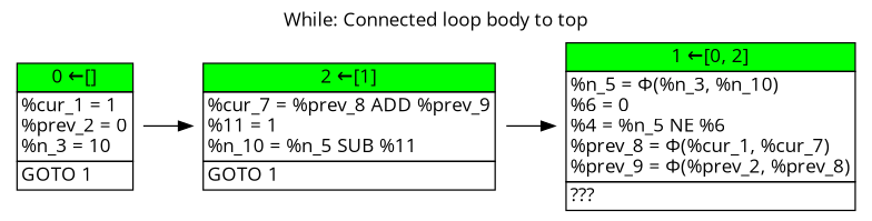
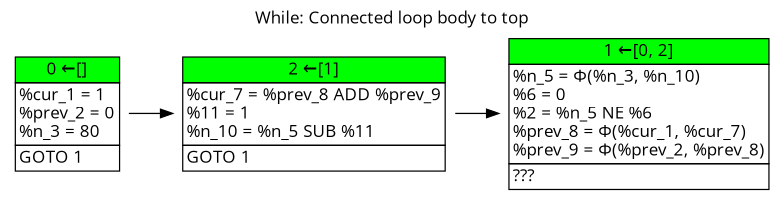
  digraph {
    fontname="Open Sans"
    label="While: Connected loop body to top"
    labelloc=t
    rankdir=LR
    node [fontname="Open Sans" shape=none]
    edge [fontname="Open Sans"]
-   n1 [label=<<table border="0" cellborder="1" cellspacing="0"><tr><td bgcolor="green" align="center" colspan="1">0 ←[]</td></tr><tr><td align="left" balign="left">%cur_1 = 1<br/>%prev_2 = 0<br/>%n_3 = 10<br/></td></tr><tr><td align="left">GOTO 1</td></tr></table>>]
+   n1 [label=<<table border="0" cellborder="1" cellspacing="0"><tr><td bgcolor="green" align="center" colspan="1">0 ←[]</td></tr><tr><td align="left" balign="left">%cur_1 = 1<br/>%prev_2 = 0<br/>%n_3 = 80<br/></td></tr><tr><td align="left">GOTO 1</td></tr></table>>]
    n2 [label=<<table border="0" cellborder="1" cellspacing="0"><tr><td bgcolor="green" align="center" colspan="1">2 ←[1]</td></tr><tr><td align="left" balign="left">%cur_7 = %prev_8 ADD %prev_9<br/>%11 = 1<br/>%n_10 = %n_5 SUB %11<br/></td></tr><tr><td align="left">GOTO 1</td></tr></table>>]
-   n3 [label=<<table border="0" cellborder="1" cellspacing="0"><tr><td bgcolor="green" align="center" colspan="1">1 ←[0, 2]</td></tr><tr><td align="left" balign="left">%n_5 = Φ(%n_3, %n_10)<br/>%6 = 0<br/>%4 = %n_5 NE %6<br/>%prev_8 = Φ(%cur_1, %cur_7)<br/>%prev_9 = Φ(%prev_2, %prev_8)<br/></td></tr><tr><td align="left">???</td></tr></table>>]
+   n3 [label=<<table border="0" cellborder="1" cellspacing="0"><tr><td bgcolor="green" align="center" colspan="1">1 ←[0, 2]</td></tr><tr><td align="left" balign="left">%n_5 = Φ(%n_3, %n_10)<br/>%6 = 0<br/>%2 = %n_5 NE %6<br/>%prev_8 = Φ(%cur_1, %cur_7)<br/>%prev_9 = Φ(%prev_2, %prev_8)<br/></td></tr><tr><td align="left">???</td></tr></table>>]
    n1 -> n2
    n2 -> n3
  }
